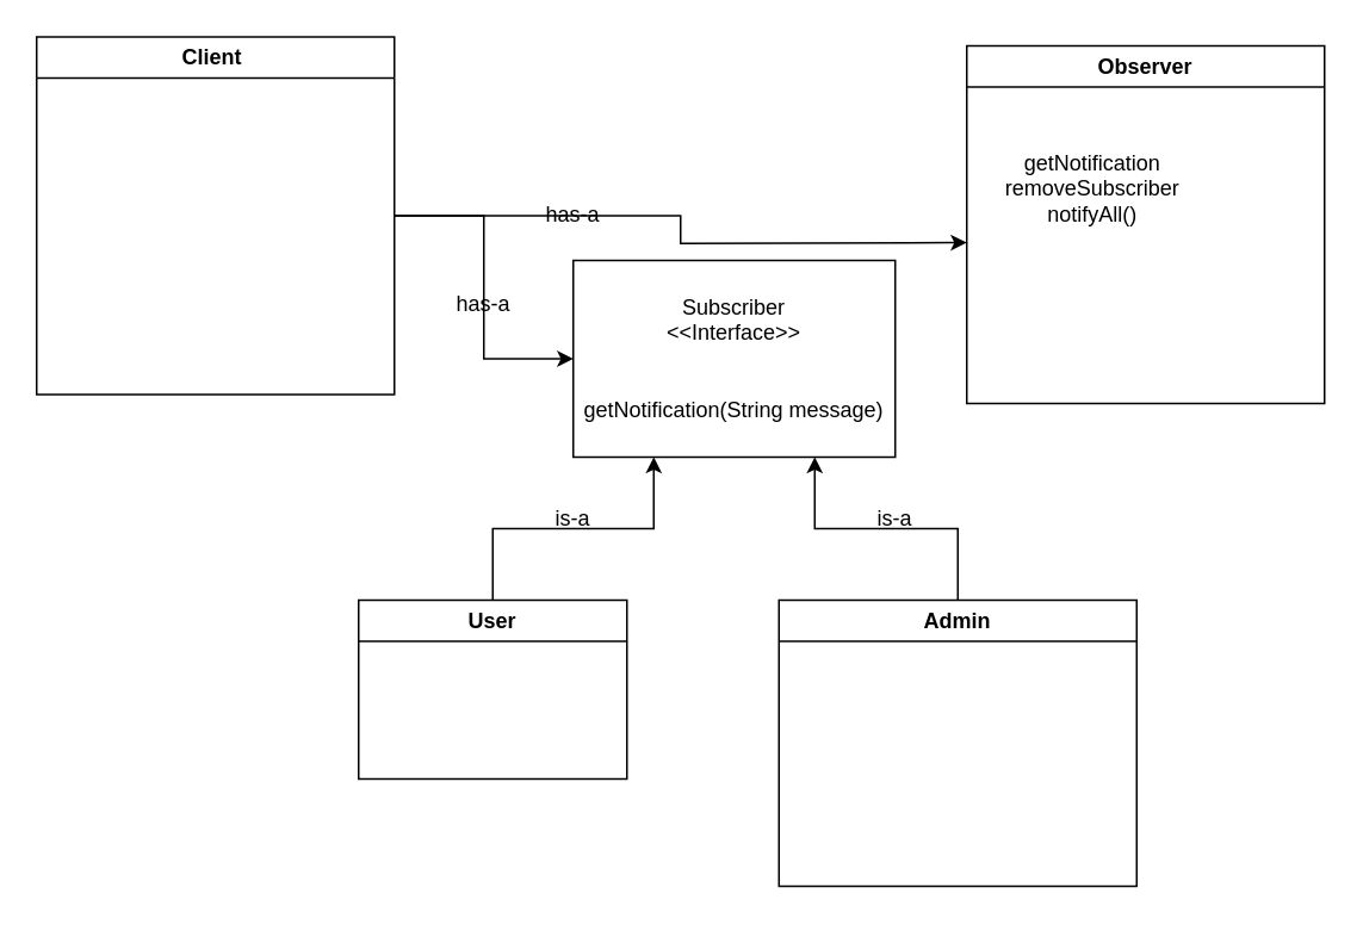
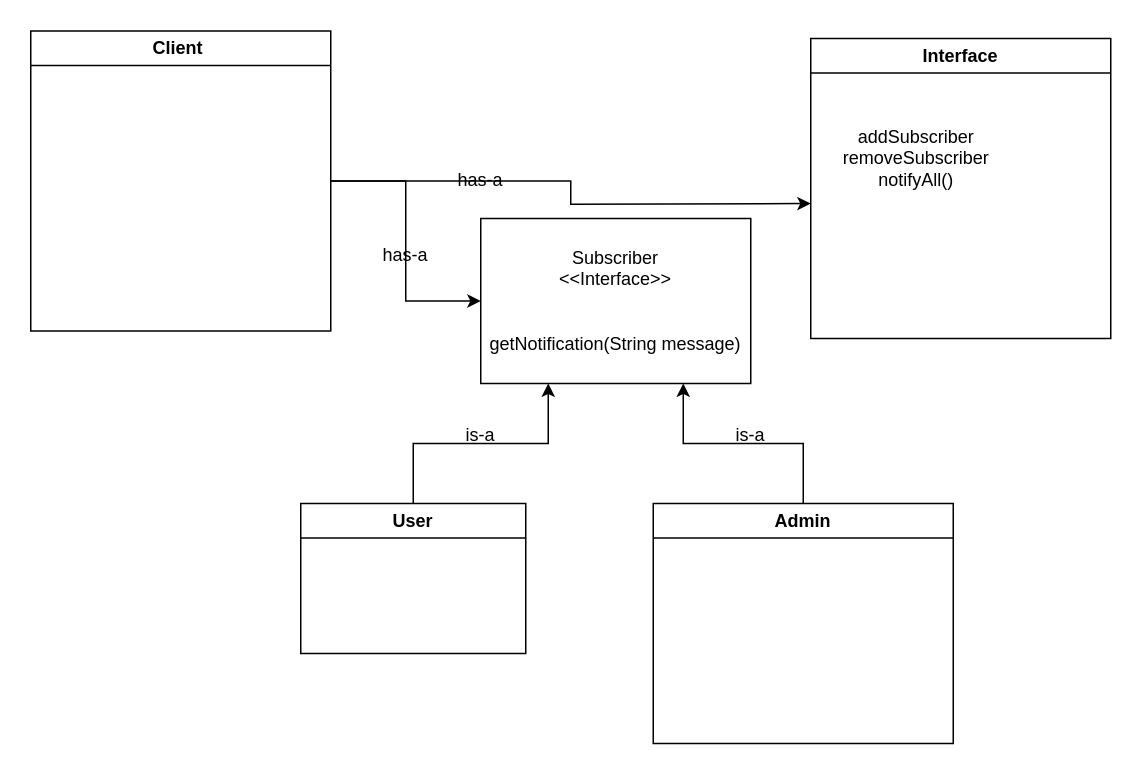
  <mxCell id="0" />
  <mxCell id="1" parent="0" />
  <mxCell id="2" style="edgeStyle=orthogonalEdgeStyle;rounded=0;orthogonalLoop=1;jettySize=auto;html=1;entryX=0;entryY=0.5;entryDx=0;entryDy=0;" edge="1" parent="1" source="4" target="5"><mxGeometry relative="1" as="geometry" /></mxCell>
  <mxCell id="3" style="edgeStyle=orthogonalEdgeStyle;rounded=0;orthogonalLoop=1;jettySize=auto;html=1;" edge="1" parent="1" source="4"><mxGeometry relative="1" as="geometry"><mxPoint x="540" y="135" as="targetPoint" /></mxGeometry></mxCell>
  <mxCell id="4" value="Client&amp;nbsp;" style="swimlane;whiteSpace=wrap;html=1;" vertex="1" parent="1"><mxGeometry x="20" y="20" width="200" height="200" as="geometry" /></mxCell>
  <mxCell id="5" value="Subscriber&lt;br&gt;&amp;lt;&amp;lt;Interface&amp;gt;&amp;gt;&lt;br&gt;&lt;br&gt;&lt;br&gt;getNotification(String message)" style="rounded=0;whiteSpace=wrap;html=1;" vertex="1" parent="1"><mxGeometry x="320" y="145" width="180" height="110" as="geometry" /></mxCell>
  <mxCell id="6" style="edgeStyle=orthogonalEdgeStyle;rounded=0;orthogonalLoop=1;jettySize=auto;html=1;entryX=0.25;entryY=1;entryDx=0;entryDy=0;" edge="1" parent="1" source="7" target="5"><mxGeometry relative="1" as="geometry" /></mxCell>
  <mxCell id="7" value="User" style="swimlane;whiteSpace=wrap;html=1;" vertex="1" parent="1"><mxGeometry x="200" y="335" width="150" height="100" as="geometry" /></mxCell>
  <mxCell id="8" style="edgeStyle=orthogonalEdgeStyle;rounded=0;orthogonalLoop=1;jettySize=auto;html=1;entryX=0.75;entryY=1;entryDx=0;entryDy=0;" edge="1" parent="1" source="9" target="5"><mxGeometry relative="1" as="geometry" /></mxCell>
  <mxCell id="9" value="Admin" style="swimlane;whiteSpace=wrap;html=1;" vertex="1" parent="1"><mxGeometry x="435" y="335" width="200" height="160" as="geometry" /></mxCell>
- <mxCell id="10" value="Observer" style="swimlane;whiteSpace=wrap;html=1;" vertex="1" parent="1"><mxGeometry x="540" y="25" width="200" height="200" as="geometry" /></mxCell>
- <mxCell id="11" value="getNotification&lt;br&gt;removeSubscriber&lt;br&gt;notifyAll()" style="text;html=1;align=center;verticalAlign=middle;resizable=0;points=[];autosize=1;strokeColor=none;fillColor=none;" vertex="1" parent="10"><mxGeometry x="10" y="50" width="120" height="60" as="geometry" /></mxCell>
+ <mxCell id="10" value="Interface" style="swimlane;whiteSpace=wrap;html=1;" vertex="1" parent="1"><mxGeometry x="540" y="25" width="200" height="200" as="geometry" /></mxCell>
+ <mxCell id="11" value="addSubscriber&lt;br&gt;removeSubscriber&lt;br&gt;notifyAll()" style="text;html=1;align=center;verticalAlign=middle;resizable=0;points=[];autosize=1;strokeColor=none;fillColor=none;" vertex="1" parent="10"><mxGeometry x="10" y="50" width="120" height="60" as="geometry" /></mxCell>
  <mxCell id="12" value="has-a" style="text;html=1;strokeColor=none;fillColor=none;align=center;verticalAlign=middle;whiteSpace=wrap;rounded=0;" vertex="1" parent="1"><mxGeometry x="290" y="105" width="60" height="30" as="geometry" /></mxCell>
  <mxCell id="13" value="has-a" style="text;html=1;strokeColor=none;fillColor=none;align=center;verticalAlign=middle;whiteSpace=wrap;rounded=0;" vertex="1" parent="1"><mxGeometry x="240" y="155" width="60" height="30" as="geometry" /></mxCell>
  <mxCell id="14" value="is-a" style="text;html=1;strokeColor=none;fillColor=none;align=center;verticalAlign=middle;whiteSpace=wrap;rounded=0;" vertex="1" parent="1"><mxGeometry x="290" y="275" width="60" height="30" as="geometry" /></mxCell>
  <mxCell id="15" value="is-a" style="text;html=1;strokeColor=none;fillColor=none;align=center;verticalAlign=middle;whiteSpace=wrap;rounded=0;" vertex="1" parent="1"><mxGeometry x="470" y="275" width="60" height="30" as="geometry" /></mxCell>
